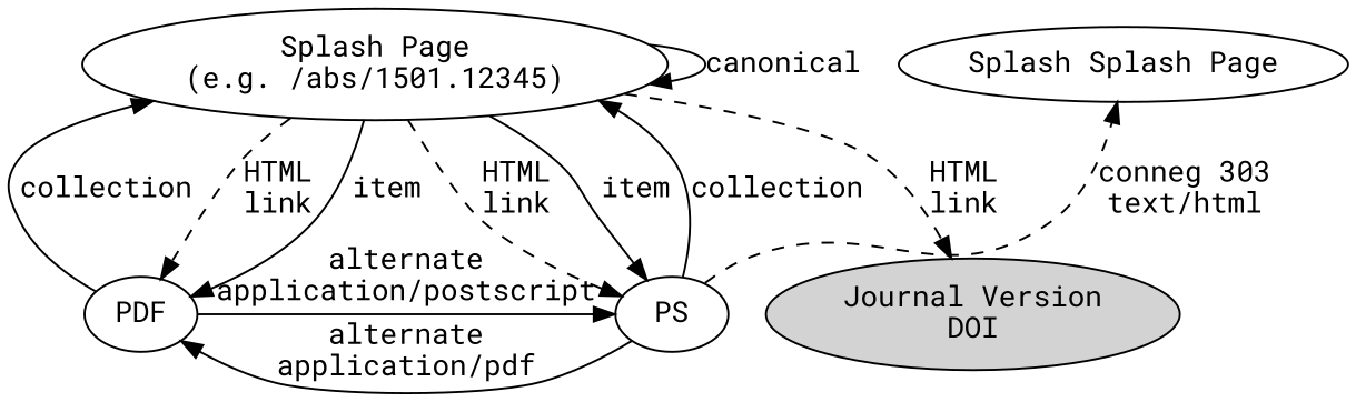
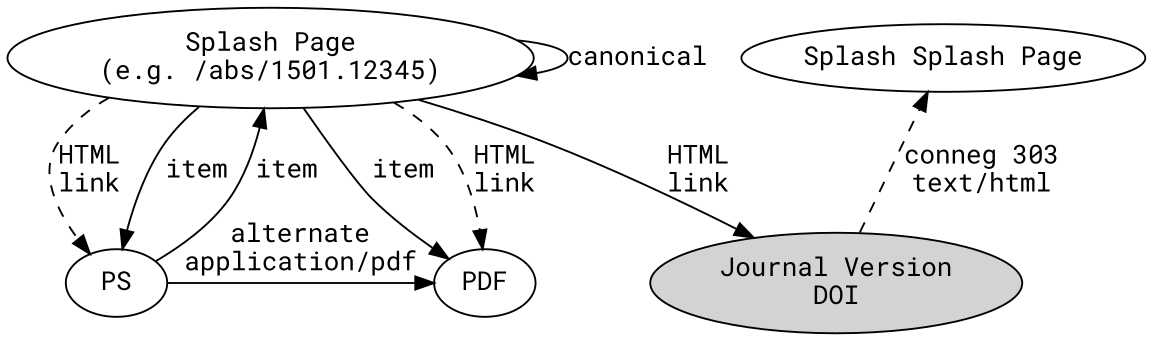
  digraph {
    fontname="Roboto Mono"
    node [fontname="Roboto Mono"]
    edge [fontname="Roboto Mono"]
    n1 [label="Splash Page\n(e.g. /abs/1501.12345)"]
    n2 [label="Splash Splash Page"]
    PDF
    PS
    "Journal Version\nDOI" [rank=min style=filled]
    subgraph sub_1 {
      rank=same
      n1
      n2
    }
    subgraph sub_2 {
      rank=same
      PDF
      PS
    }
    n1 -> n1 [label=canonical]
    n1 -> PDF [label="HTML\nlink" style=dashed]
    n1 -> PDF [label=item]
    n1 -> PS [label="HTML\nlink" style=dashed]
    n1 -> PS [label=item]
-   n1 -> "Journal Version\nDOI" [label="HTML\nlink" style=dashed]
-   PDF -> n1 [label=collection]
-   PDF -> PS [label="alternate\napplication/postscript"]
-   PS -> n1 [label=collection]
+   n1 -> "Journal Version\nDOI" [label="HTML\nlink" style=solid]
+   PS -> n1 [label=item]
    PS -> PDF [label="alternate\napplication/pdf"]
-   PS -> n2 [label="conneg 303\ntext/html" style=dashed]
+   "Journal Version\nDOI" -> n2 [label="conneg 303\ntext/html" style=dashed]
  }
